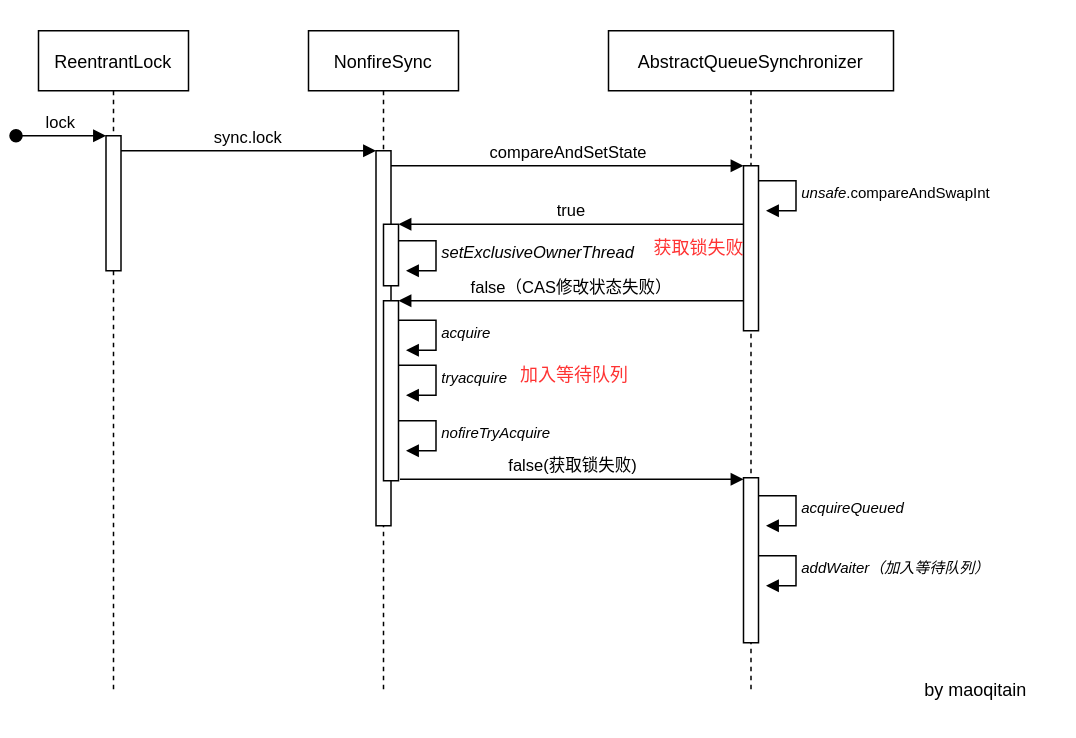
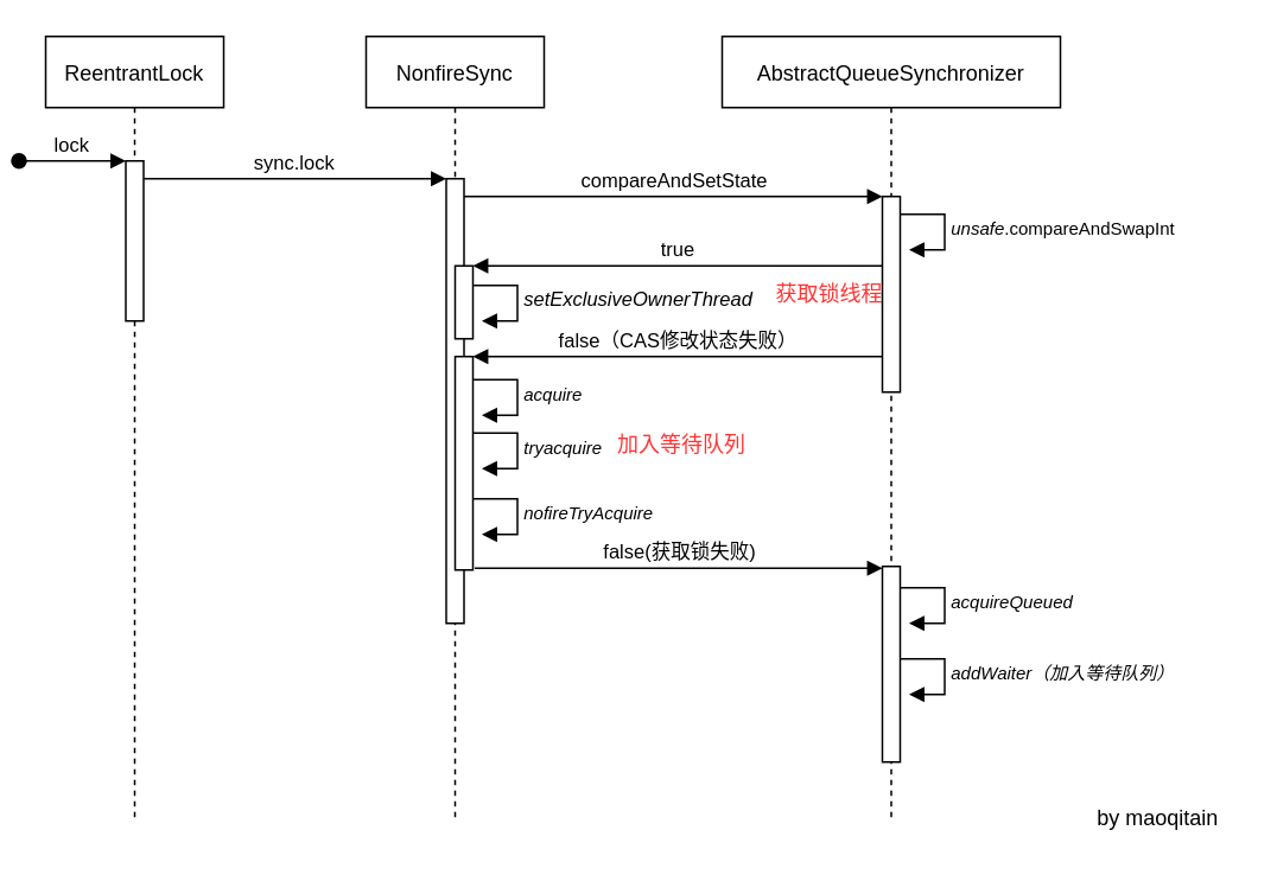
  <mxCell id="0" />
  <mxCell id="1" parent="0" />
  <mxCell id="2" value="ReentrantLock" style="shape=umlLifeline;perimeter=lifelinePerimeter;container=1;collapsible=0;recursiveResize=0;rounded=0;shadow=0;strokeWidth=1;" parent="1" vertex="1"><mxGeometry x="20" y="20" width="100" height="440" as="geometry" /></mxCell>
  <mxCell id="3" value="" style="points=[];perimeter=orthogonalPerimeter;rounded=0;shadow=0;strokeWidth=1;" parent="2" vertex="1"><mxGeometry x="45" y="70" width="10" height="90" as="geometry" /></mxCell>
  <mxCell id="4" value="lock" style="verticalAlign=bottom;startArrow=oval;endArrow=block;startSize=8;shadow=0;strokeWidth=1;" parent="2" target="3" edge="1"><mxGeometry relative="1" as="geometry"><mxPoint x="-15" y="70" as="sourcePoint" /></mxGeometry></mxCell>
  <mxCell id="5" value="NonfireSync" style="shape=umlLifeline;perimeter=lifelinePerimeter;container=1;collapsible=0;recursiveResize=0;rounded=0;shadow=0;strokeWidth=1;" parent="1" vertex="1"><mxGeometry x="200" y="20" width="100" height="440" as="geometry" /></mxCell>
  <mxCell id="6" value="" style="points=[];perimeter=orthogonalPerimeter;rounded=0;shadow=0;strokeWidth=1;" parent="5" vertex="1"><mxGeometry x="45" y="80" width="10" height="250" as="geometry" /></mxCell>
  <mxCell id="7" value="" style="html=1;points=[];perimeter=orthogonalPerimeter;" vertex="1" parent="5"><mxGeometry x="50" y="129" width="10" height="41" as="geometry" /></mxCell>
  <mxCell id="8" value="sync.lock" style="verticalAlign=bottom;endArrow=block;entryX=0;entryY=0;shadow=0;strokeWidth=1;" parent="1" source="3" target="6" edge="1"><mxGeometry relative="1" as="geometry"><mxPoint x="175" y="100" as="sourcePoint" /></mxGeometry></mxCell>
  <mxCell id="9" value="AbstractQueueSynchronizer" style="shape=umlLifeline;perimeter=lifelinePerimeter;container=1;collapsible=0;recursiveResize=0;rounded=0;shadow=0;strokeWidth=1;" vertex="1" parent="1"><mxGeometry x="400" y="20" width="190" height="440" as="geometry" /></mxCell>
  <mxCell id="10" value="" style="points=[];perimeter=orthogonalPerimeter;rounded=0;shadow=0;strokeWidth=1;" vertex="1" parent="9"><mxGeometry x="90" y="90" width="10" height="110" as="geometry" /></mxCell>
  <mxCell id="11" value="&lt;span style=&quot;text-align: left&quot;&gt;compareAndSetState&lt;/span&gt;" style="html=1;verticalAlign=bottom;endArrow=block;" edge="1" parent="9" source="6"><mxGeometry width="80" relative="1" as="geometry"><mxPoint x="10" y="90" as="sourcePoint" /><mxPoint x="90" y="90" as="targetPoint" /></mxGeometry></mxCell>
  <mxCell id="12" value="" style="html=1;points=[];perimeter=orthogonalPerimeter;" vertex="1" parent="9"><mxGeometry x="90" y="298" width="10" height="110" as="geometry" /></mxCell>
  <mxCell id="13" value="&lt;pre style=&quot;font-size: 10px&quot;&gt;&lt;span style=&quot;background-color: rgb(255 , 255 , 255)&quot;&gt;&lt;font face=&quot;Helvetica&quot;&gt;&lt;span style=&quot;font-style: italic&quot;&gt;unsafe&lt;/span&gt;.compareAndSwapInt&lt;/font&gt;&lt;/span&gt;&lt;/pre&gt;" style="edgeStyle=orthogonalEdgeStyle;html=1;align=left;spacingLeft=2;endArrow=block;rounded=0;entryX=1;entryY=0;" edge="1" parent="1"><mxGeometry relative="1" as="geometry"><mxPoint x="500" y="120" as="sourcePoint" /><Array as="points"><mxPoint x="525" y="120" /></Array><mxPoint x="505" y="140" as="targetPoint" /></mxGeometry></mxCell>
  <mxCell id="14" value="true" style="html=1;verticalAlign=bottom;endArrow=block;entryX=1;entryY=0;" edge="1" target="7" parent="1" source="10"><mxGeometry relative="1" as="geometry"><mxPoint x="315" y="150" as="sourcePoint" /></mxGeometry></mxCell>
  <mxCell id="15" value="&lt;pre&gt;&lt;font face=&quot;Helvetica&quot; size=&quot;1&quot;&gt;&lt;i style=&quot;line-height: 100% ; font-size: 11px&quot;&gt;setExclusiveOwnerThread&lt;/i&gt;&lt;/font&gt;&lt;/pre&gt;" style="edgeStyle=orthogonalEdgeStyle;html=1;align=left;spacingLeft=2;endArrow=block;rounded=0;entryX=1;entryY=0;" edge="1" parent="1"><mxGeometry relative="1" as="geometry"><mxPoint x="260" y="160" as="sourcePoint" /><Array as="points"><mxPoint x="285" y="160" /></Array><mxPoint x="265" y="180" as="targetPoint" /></mxGeometry></mxCell>
  <mxCell id="16" value="" style="html=1;points=[];perimeter=orthogonalPerimeter;" vertex="1" parent="1"><mxGeometry x="250" y="200" width="10" height="120" as="geometry" /></mxCell>
  <mxCell id="17" value="false（CAS修改状态失败）" style="html=1;verticalAlign=bottom;endArrow=block;entryX=1;entryY=0;" edge="1" parent="1"><mxGeometry relative="1" as="geometry"><mxPoint x="490" y="200" as="sourcePoint" /><mxPoint x="260" y="200" as="targetPoint" /></mxGeometry></mxCell>
  <mxCell id="18" value="&lt;pre style=&quot;font-size: 10px&quot;&gt;&lt;font face=&quot;Helvetica&quot;&gt;&lt;i style=&quot;line-height: 100%&quot;&gt;acquire&lt;/i&gt;&lt;/font&gt;&lt;/pre&gt;" style="edgeStyle=orthogonalEdgeStyle;html=1;align=left;spacingLeft=2;endArrow=block;rounded=0;entryX=1;entryY=0;" edge="1" parent="1"><mxGeometry relative="1" as="geometry"><mxPoint x="260" y="213" as="sourcePoint" /><Array as="points"><mxPoint x="285" y="213" /></Array><mxPoint x="265" y="233" as="targetPoint" /></mxGeometry></mxCell>
- <mxCell id="19" value="&lt;font color=&quot;#ff3333&quot;&gt;获取锁失败&lt;/font&gt;" style="text;html=1;align=center;verticalAlign=middle;resizable=0;points=[];autosize=1;" vertex="1" parent="1"><mxGeometry x="420" y="155" width="80" height="20" as="geometry" /></mxCell>
+ <mxCell id="19" value="&lt;font color=&quot;#ff3333&quot;&gt;获取锁线程&lt;/font&gt;" style="text;html=1;align=center;verticalAlign=middle;resizable=0;points=[];autosize=1;" vertex="1" parent="1"><mxGeometry x="420" y="155" width="80" height="20" as="geometry" /></mxCell>
  <mxCell id="20" value="&lt;pre style=&quot;font-size: 10px&quot;&gt;&lt;font face=&quot;Helvetica&quot;&gt;&lt;i style=&quot;line-height: 100%&quot;&gt;tryacquire&lt;/i&gt;&lt;/font&gt;&lt;/pre&gt;" style="edgeStyle=orthogonalEdgeStyle;html=1;align=left;spacingLeft=2;endArrow=block;rounded=0;entryX=1;entryY=0;" edge="1" parent="1"><mxGeometry relative="1" as="geometry"><mxPoint x="260" y="243" as="sourcePoint" /><Array as="points"><mxPoint x="285" y="243" /></Array><mxPoint x="265" y="263" as="targetPoint" /></mxGeometry></mxCell>
  <mxCell id="21" value="&lt;font color=&quot;#ff3333&quot;&gt;加入等待队列&lt;/font&gt;" style="text;html=1;align=center;verticalAlign=middle;resizable=0;points=[];autosize=1;" vertex="1" parent="1"><mxGeometry x="337" y="240" width="80" height="20" as="geometry" /></mxCell>
  <mxCell id="22" value="&lt;pre style=&quot;font-size: 10px&quot;&gt;&lt;font face=&quot;Helvetica&quot;&gt;&lt;i style=&quot;line-height: 100%&quot;&gt;nofireTryAcquire&lt;/i&gt;&lt;/font&gt;&lt;/pre&gt;" style="edgeStyle=orthogonalEdgeStyle;html=1;align=left;spacingLeft=2;endArrow=block;rounded=0;entryX=1;entryY=0;" edge="1" parent="1"><mxGeometry relative="1" as="geometry"><mxPoint x="260" y="280" as="sourcePoint" /><Array as="points"><mxPoint x="285" y="280" /></Array><mxPoint x="265" y="300" as="targetPoint" /></mxGeometry></mxCell>
  <mxCell id="23" value="false(获取锁失败)" style="html=1;verticalAlign=bottom;endArrow=block;" edge="1" parent="1"><mxGeometry relative="1" as="geometry"><mxPoint x="261" y="319" as="sourcePoint" /><mxPoint x="490" y="319" as="targetPoint" /></mxGeometry></mxCell>
  <mxCell id="24" value="&lt;pre style=&quot;font-size: 10px&quot;&gt;&lt;font face=&quot;Helvetica&quot;&gt;&lt;i style=&quot;line-height: 100%&quot;&gt;acquireQueued&lt;/i&gt;&lt;/font&gt;&lt;/pre&gt;" style="edgeStyle=orthogonalEdgeStyle;html=1;align=left;spacingLeft=2;endArrow=block;rounded=0;entryX=1;entryY=0;" edge="1" parent="1"><mxGeometry relative="1" as="geometry"><mxPoint x="500" y="330" as="sourcePoint" /><Array as="points"><mxPoint x="525" y="330" /></Array><mxPoint x="505" y="350" as="targetPoint" /></mxGeometry></mxCell>
  <mxCell id="25" value="&lt;pre style=&quot;font-size: 10px&quot;&gt;&lt;font face=&quot;Helvetica&quot;&gt;&lt;i style=&quot;line-height: 100%&quot;&gt;addWaiter（加入等待队列）&lt;/i&gt;&lt;/font&gt;&lt;/pre&gt;" style="edgeStyle=orthogonalEdgeStyle;html=1;align=left;spacingLeft=2;endArrow=block;rounded=0;entryX=1;entryY=0;" edge="1" parent="1"><mxGeometry relative="1" as="geometry"><mxPoint x="500" y="370" as="sourcePoint" /><Array as="points"><mxPoint x="525" y="370" /></Array><mxPoint x="505" y="390" as="targetPoint" /></mxGeometry></mxCell>
  <mxCell id="26" value="by maoqitain" style="text;html=1;strokeColor=none;fillColor=none;align=center;verticalAlign=middle;whiteSpace=wrap;rounded=0;" vertex="1" parent="1"><mxGeometry x="600" y="450" width="90" height="20" as="geometry" /></mxCell>
